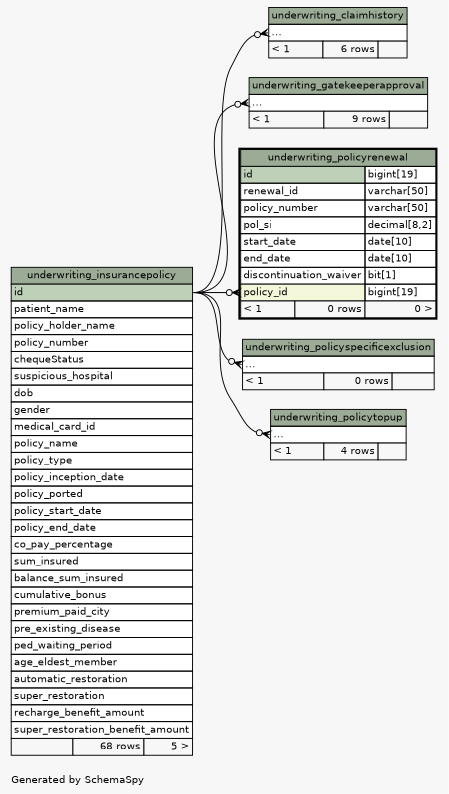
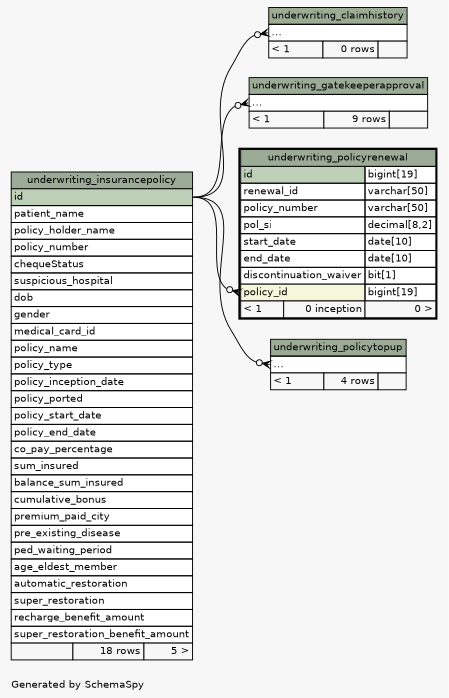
  digraph {
    bgcolor="#f7f7f7"
    fontname=Helvetica
    fontsize=11
    label="\nGenerated by SchemaSpy"
    labeljust=l
    nodesep=0.18
    rankdir=RL
    ranksep=0.46
    node [fontname=Helvetica fontsize=11 shape=plaintext]
    edge [arrowhead=none arrowsize=0.8 arrowtail=crowodot dir=back headport="id:e" tailport="elipses:w"]
-   n1 [label=<     <TABLE BORDER="0" CELLBORDER="1" CELLSPACING="0" BGCOLOR="#ffffff">       <TR><TD COLSPAN="3" BGCOLOR="#9bab96" ALIGN="CENTER">underwriting_claimhistory</TD></TR>       <TR><TD PORT="elipses" COLSPAN="3" ALIGN="LEFT">...</TD></TR>       <TR><TD ALIGN="LEFT" BGCOLOR="#f7f7f7">&lt; 1</TD><TD ALIGN="RIGHT" BGCOLOR="#f7f7f7">6 rows</TD><TD ALIGN="RIGHT" BGCOLOR="#f7f7f7">  </TD></TR>     </TABLE>>]
-   n2 [label=<     <TABLE BORDER="0" CELLBORDER="1" CELLSPACING="0" BGCOLOR="#ffffff">       <TR><TD COLSPAN="3" BGCOLOR="#9bab96" ALIGN="CENTER">underwriting_insurancepolicy</TD></TR>       <TR><TD PORT="id" COLSPAN="3" BGCOLOR="#bed1b8" ALIGN="LEFT">id</TD></TR>       <TR><TD PORT="patient_name" COLSPAN="3" ALIGN="LEFT">patient_name</TD></TR>       <TR><TD PORT="policy_holder_name" COLSPAN="3" ALIGN="LEFT">policy_holder_name</TD></TR>       <TR><TD PORT="policy_number" COLSPAN="3" ALIGN="LEFT">policy_number</TD></TR>       <TR><TD PORT="chequeStatus" COLSPAN="3" ALIGN="LEFT">chequeStatus</TD></TR>       <TR><TD PORT="suspicious_hospital" COLSPAN="3" ALIGN="LEFT">suspicious_hospital</TD></TR>       <TR><TD PORT="dob" COLSPAN="3" ALIGN="LEFT">dob</TD></TR>       <TR><TD PORT="gender" COLSPAN="3" ALIGN="LEFT">gender</TD></TR>       <TR><TD PORT="medical_card_id" COLSPAN="3" ALIGN="LEFT">medical_card_id</TD></TR>       <TR><TD PORT="policy_name" COLSPAN="3" ALIGN="LEFT">policy_name</TD></TR>       <TR><TD PORT="policy_type" COLSPAN="3" ALIGN="LEFT">policy_type</TD></TR>       <TR><TD PORT="policy_inception_date" COLSPAN="3" ALIGN="LEFT">policy_inception_date</TD></TR>       <TR><TD PORT="policy_ported" COLSPAN="3" ALIGN="LEFT">policy_ported</TD></TR>       <TR><TD PORT="policy_start_date" COLSPAN="3" ALIGN="LEFT">policy_start_date</TD></TR>       <TR><TD PORT="policy_end_date" COLSPAN="3" ALIGN="LEFT">policy_end_date</TD></TR>       <TR><TD PORT="co_pay_percentage" COLSPAN="3" ALIGN="LEFT">co_pay_percentage</TD></TR>       <TR><TD PORT="sum_insured" COLSPAN="3" ALIGN="LEFT">sum_insured</TD></TR>       <TR><TD PORT="balance_sum_insured" COLSPAN="3" ALIGN="LEFT">balance_sum_insured</TD></TR>       <TR><TD PORT="cumulative_bonus" COLSPAN="3" ALIGN="LEFT">cumulative_bonus</TD></TR>       <TR><TD PORT="premium_paid_city" COLSPAN="3" ALIGN="LEFT">premium_paid_city</TD></TR>       <TR><TD PORT="pre_existing_disease" COLSPAN="3" ALIGN="LEFT">pre_existing_disease</TD></TR>       <TR><TD PORT="ped_waiting_period" COLSPAN="3" ALIGN="LEFT">ped_waiting_period</TD></TR>       <TR><TD PORT="age_eldest_member" COLSPAN="3" ALIGN="LEFT">age_eldest_member</TD></TR>       <TR><TD PORT="automatic_restoration" COLSPAN="3" ALIGN="LEFT">automatic_restoration</TD></TR>       <TR><TD PORT="super_restoration" COLSPAN="3" ALIGN="LEFT">super_restoration</TD></TR>       <TR><TD PORT="recharge_benefit_amount" COLSPAN="3" ALIGN="LEFT">recharge_benefit_amount</TD></TR>       <TR><TD PORT="super_restoration_benefit_amount" COLSPAN="3" ALIGN="LEFT">super_restoration_benefit_amount</TD></TR>       <TR><TD ALIGN="LEFT" BGCOLOR="#f7f7f7">  </TD><TD ALIGN="RIGHT" BGCOLOR="#f7f7f7">68 rows</TD><TD ALIGN="RIGHT" BGCOLOR="#f7f7f7">5 &gt;</TD></TR>     </TABLE>>]
+   n1 [label=<     <TABLE BORDER="0" CELLBORDER="1" CELLSPACING="0" BGCOLOR="#ffffff">       <TR><TD COLSPAN="3" BGCOLOR="#9bab96" ALIGN="CENTER">underwriting_claimhistory</TD></TR>       <TR><TD PORT="elipses" COLSPAN="3" ALIGN="LEFT">...</TD></TR>       <TR><TD ALIGN="LEFT" BGCOLOR="#f7f7f7">&lt; 1</TD><TD ALIGN="RIGHT" BGCOLOR="#f7f7f7">0 rows</TD><TD ALIGN="RIGHT" BGCOLOR="#f7f7f7">  </TD></TR>     </TABLE>>]
+   n2 [label=<     <TABLE BORDER="0" CELLBORDER="1" CELLSPACING="0" BGCOLOR="#ffffff">       <TR><TD COLSPAN="3" BGCOLOR="#9bab96" ALIGN="CENTER">underwriting_insurancepolicy</TD></TR>       <TR><TD PORT="id" COLSPAN="3" BGCOLOR="#bed1b8" ALIGN="LEFT">id</TD></TR>       <TR><TD PORT="patient_name" COLSPAN="3" ALIGN="LEFT">patient_name</TD></TR>       <TR><TD PORT="policy_holder_name" COLSPAN="3" ALIGN="LEFT">policy_holder_name</TD></TR>       <TR><TD PORT="policy_number" COLSPAN="3" ALIGN="LEFT">policy_number</TD></TR>       <TR><TD PORT="chequeStatus" COLSPAN="3" ALIGN="LEFT">chequeStatus</TD></TR>       <TR><TD PORT="suspicious_hospital" COLSPAN="3" ALIGN="LEFT">suspicious_hospital</TD></TR>       <TR><TD PORT="dob" COLSPAN="3" ALIGN="LEFT">dob</TD></TR>       <TR><TD PORT="gender" COLSPAN="3" ALIGN="LEFT">gender</TD></TR>       <TR><TD PORT="medical_card_id" COLSPAN="3" ALIGN="LEFT">medical_card_id</TD></TR>       <TR><TD PORT="policy_name" COLSPAN="3" ALIGN="LEFT">policy_name</TD></TR>       <TR><TD PORT="policy_type" COLSPAN="3" ALIGN="LEFT">policy_type</TD></TR>       <TR><TD PORT="policy_inception_date" COLSPAN="3" ALIGN="LEFT">policy_inception_date</TD></TR>       <TR><TD PORT="policy_ported" COLSPAN="3" ALIGN="LEFT">policy_ported</TD></TR>       <TR><TD PORT="policy_start_date" COLSPAN="3" ALIGN="LEFT">policy_start_date</TD></TR>       <TR><TD PORT="policy_end_date" COLSPAN="3" ALIGN="LEFT">policy_end_date</TD></TR>       <TR><TD PORT="co_pay_percentage" COLSPAN="3" ALIGN="LEFT">co_pay_percentage</TD></TR>       <TR><TD PORT="sum_insured" COLSPAN="3" ALIGN="LEFT">sum_insured</TD></TR>       <TR><TD PORT="balance_sum_insured" COLSPAN="3" ALIGN="LEFT">balance_sum_insured</TD></TR>       <TR><TD PORT="cumulative_bonus" COLSPAN="3" ALIGN="LEFT">cumulative_bonus</TD></TR>       <TR><TD PORT="premium_paid_city" COLSPAN="3" ALIGN="LEFT">premium_paid_city</TD></TR>       <TR><TD PORT="pre_existing_disease" COLSPAN="3" ALIGN="LEFT">pre_existing_disease</TD></TR>       <TR><TD PORT="ped_waiting_period" COLSPAN="3" ALIGN="LEFT">ped_waiting_period</TD></TR>       <TR><TD PORT="age_eldest_member" COLSPAN="3" ALIGN="LEFT">age_eldest_member</TD></TR>       <TR><TD PORT="automatic_restoration" COLSPAN="3" ALIGN="LEFT">automatic_restoration</TD></TR>       <TR><TD PORT="super_restoration" COLSPAN="3" ALIGN="LEFT">super_restoration</TD></TR>       <TR><TD PORT="recharge_benefit_amount" COLSPAN="3" ALIGN="LEFT">recharge_benefit_amount</TD></TR>       <TR><TD PORT="super_restoration_benefit_amount" COLSPAN="3" ALIGN="LEFT">super_restoration_benefit_amount</TD></TR>       <TR><TD ALIGN="LEFT" BGCOLOR="#f7f7f7">  </TD><TD ALIGN="RIGHT" BGCOLOR="#f7f7f7">18 rows</TD><TD ALIGN="RIGHT" BGCOLOR="#f7f7f7">5 &gt;</TD></TR>     </TABLE>>]
    n3 [label=<     <TABLE BORDER="0" CELLBORDER="1" CELLSPACING="0" BGCOLOR="#ffffff">       <TR><TD COLSPAN="3" BGCOLOR="#9bab96" ALIGN="CENTER">underwriting_gatekeeperapproval</TD></TR>       <TR><TD PORT="elipses" COLSPAN="3" ALIGN="LEFT">...</TD></TR>       <TR><TD ALIGN="LEFT" BGCOLOR="#f7f7f7">&lt; 1</TD><TD ALIGN="RIGHT" BGCOLOR="#f7f7f7">9 rows</TD><TD ALIGN="RIGHT" BGCOLOR="#f7f7f7">  </TD></TR>     </TABLE>>]
-   n4 [label=<     <TABLE BORDER="2" CELLBORDER="1" CELLSPACING="0" BGCOLOR="#ffffff">       <TR><TD COLSPAN="3" BGCOLOR="#9bab96" ALIGN="CENTER">underwriting_policyrenewal</TD></TR>       <TR><TD PORT="id" COLSPAN="2" BGCOLOR="#bed1b8" ALIGN="LEFT">id</TD><TD PORT="id.type" ALIGN="LEFT">bigint[19]</TD></TR>       <TR><TD PORT="renewal_id" COLSPAN="2" ALIGN="LEFT">renewal_id</TD><TD PORT="renewal_id.type" ALIGN="LEFT">varchar[50]</TD></TR>       <TR><TD PORT="policy_number" COLSPAN="2" ALIGN="LEFT">policy_number</TD><TD PORT="policy_number.type" ALIGN="LEFT">varchar[50]</TD></TR>       <TR><TD PORT="pol_si" COLSPAN="2" ALIGN="LEFT">pol_si</TD><TD PORT="pol_si.type" ALIGN="LEFT">decimal[8,2]</TD></TR>       <TR><TD PORT="start_date" COLSPAN="2" ALIGN="LEFT">start_date</TD><TD PORT="start_date.type" ALIGN="LEFT">date[10]</TD></TR>       <TR><TD PORT="end_date" COLSPAN="2" ALIGN="LEFT">end_date</TD><TD PORT="end_date.type" ALIGN="LEFT">date[10]</TD></TR>       <TR><TD PORT="discontinuation_waiver" COLSPAN="2" ALIGN="LEFT">discontinuation_waiver</TD><TD PORT="discontinuation_waiver.type" ALIGN="LEFT">bit[1]</TD></TR>       <TR><TD PORT="policy_id" COLSPAN="2" BGCOLOR="#f4f7da" ALIGN="LEFT">policy_id</TD><TD PORT="policy_id.type" ALIGN="LEFT">bigint[19]</TD></TR>       <TR><TD ALIGN="LEFT" BGCOLOR="#f7f7f7">&lt; 1</TD><TD ALIGN="RIGHT" BGCOLOR="#f7f7f7">0 rows</TD><TD ALIGN="RIGHT" BGCOLOR="#f7f7f7">0 &gt;</TD></TR>     </TABLE>>]
-   n5 [label=<     <TABLE BORDER="0" CELLBORDER="1" CELLSPACING="0" BGCOLOR="#ffffff">       <TR><TD COLSPAN="3" BGCOLOR="#9bab96" ALIGN="CENTER">underwriting_policyspecificexclusion</TD></TR>       <TR><TD PORT="elipses" COLSPAN="3" ALIGN="LEFT">...</TD></TR>       <TR><TD ALIGN="LEFT" BGCOLOR="#f7f7f7">&lt; 1</TD><TD ALIGN="RIGHT" BGCOLOR="#f7f7f7">0 rows</TD><TD ALIGN="RIGHT" BGCOLOR="#f7f7f7">  </TD></TR>     </TABLE>>]
+   n4 [label=<     <TABLE BORDER="2" CELLBORDER="1" CELLSPACING="0" BGCOLOR="#ffffff">       <TR><TD COLSPAN="3" BGCOLOR="#9bab96" ALIGN="CENTER">underwriting_policyrenewal</TD></TR>       <TR><TD PORT="id" COLSPAN="2" BGCOLOR="#bed1b8" ALIGN="LEFT">id</TD><TD PORT="id.type" ALIGN="LEFT">bigint[19]</TD></TR>       <TR><TD PORT="renewal_id" COLSPAN="2" ALIGN="LEFT">renewal_id</TD><TD PORT="renewal_id.type" ALIGN="LEFT">varchar[50]</TD></TR>       <TR><TD PORT="policy_number" COLSPAN="2" ALIGN="LEFT">policy_number</TD><TD PORT="policy_number.type" ALIGN="LEFT">varchar[50]</TD></TR>       <TR><TD PORT="pol_si" COLSPAN="2" ALIGN="LEFT">pol_si</TD><TD PORT="pol_si.type" ALIGN="LEFT">decimal[8,2]</TD></TR>       <TR><TD PORT="start_date" COLSPAN="2" ALIGN="LEFT">start_date</TD><TD PORT="start_date.type" ALIGN="LEFT">date[10]</TD></TR>       <TR><TD PORT="end_date" COLSPAN="2" ALIGN="LEFT">end_date</TD><TD PORT="end_date.type" ALIGN="LEFT">date[10]</TD></TR>       <TR><TD PORT="discontinuation_waiver" COLSPAN="2" ALIGN="LEFT">discontinuation_waiver</TD><TD PORT="discontinuation_waiver.type" ALIGN="LEFT">bit[1]</TD></TR>       <TR><TD PORT="policy_id" COLSPAN="2" BGCOLOR="#f4f7da" ALIGN="LEFT">policy_id</TD><TD PORT="policy_id.type" ALIGN="LEFT">bigint[19]</TD></TR>       <TR><TD ALIGN="LEFT" BGCOLOR="#f7f7f7">&lt; 1</TD><TD ALIGN="RIGHT" BGCOLOR="#f7f7f7">0 inception</TD><TD ALIGN="RIGHT" BGCOLOR="#f7f7f7">0 &gt;</TD></TR>     </TABLE>>]
    n6 [label=<     <TABLE BORDER="0" CELLBORDER="1" CELLSPACING="0" BGCOLOR="#ffffff">       <TR><TD COLSPAN="3" BGCOLOR="#9bab96" ALIGN="CENTER">underwriting_policytopup</TD></TR>       <TR><TD PORT="elipses" COLSPAN="3" ALIGN="LEFT">...</TD></TR>       <TR><TD ALIGN="LEFT" BGCOLOR="#f7f7f7">&lt; 1</TD><TD ALIGN="RIGHT" BGCOLOR="#f7f7f7">4 rows</TD><TD ALIGN="RIGHT" BGCOLOR="#f7f7f7">  </TD></TR>     </TABLE>>]
    n1 -> n2
    n3 -> n2
    n4 -> n2 [tailport="policy_id:w"]
-   n5 -> n2
    n6 -> n2
  }
